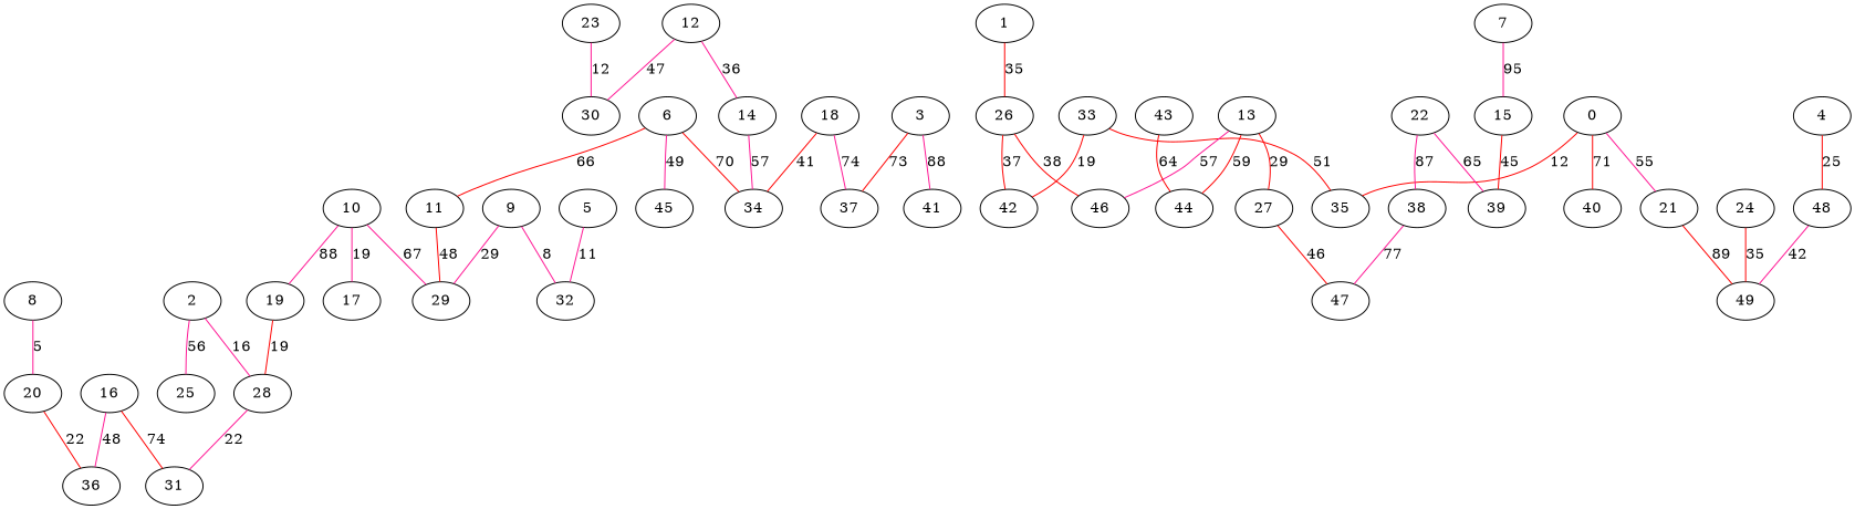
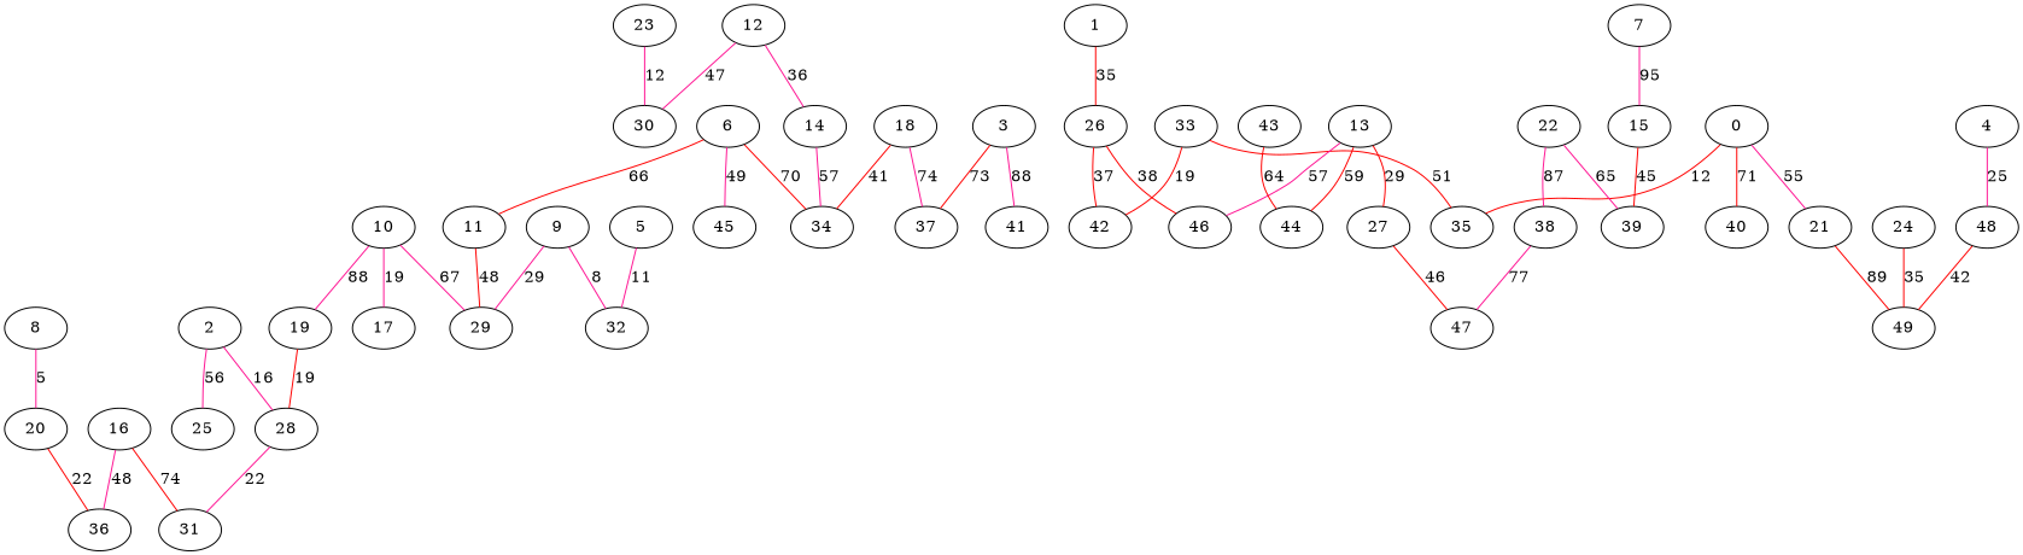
  graph {
    edge [color=deeppink]
    8
    20
    36
    9
    32
    29
    5
    0
    35
    21
    40
    49
    23
    30
    2
    28
    25
    31
    10
    17
    19
    33
    42
    4
    48
    13
    27
    46
    44
    47
    1
    26
    24
    12
    14
    34
    18
    37
    15
    39
    11
    16
    6
    45
    43
    3
    41
    22
    38
    7
    8 -- 20 [label=5]
    20 -- 36 [color=red label=22]
    9 -- 32 [label=8]
    9 -- 29 [label=29]
    5 -- 32 [label=11]
    0 -- 35 [color=red label=12]
    0 -- 21 [label=55]
    0 -- 40 [color=red label=71]
    21 -- 49 [color=red label=89]
    23 -- 30 [label=12]
    2 -- 28 [label=16]
    2 -- 25 [label=56]
    28 -- 31 [label=22]
    10 -- 29 [label=67]
    10 -- 17 [label=19]
    10 -- 19 [label=88]
    19 -- 28 [color=red label=19]
    33 -- 35 [color=red label=51]
    33 -- 42 [color=red label=19]
-   4 -- 48 [color=red label=25]
-   48 -- 49 [label=42]
+   4 -- 48 [label=25]
+   48 -- 49 [color=red label=42]
    13 -- 27 [color=red label=29]
    13 -- 46 [label=57]
    13 -- 44 [color=red label=59]
    27 -- 47 [color=red label=46]
    1 -- 26 [color=red label=35]
    26 -- 42 [color=red label=37]
    26 -- 46 [color=red label=38]
    24 -- 49 [color=red label=35]
    12 -- 30 [label=47]
    12 -- 14 [label=36]
    14 -- 34 [label=57]
    18 -- 34 [color=red label=41]
    18 -- 37 [label=74]
    15 -- 39 [color=red label=45]
    11 -- 29 [color=red label=48]
    16 -- 36 [label=48]
    16 -- 31 [color=red label=74]
    6 -- 34 [color=red label=70]
    6 -- 11 [color=red label=66]
    6 -- 45 [label=49]
    43 -- 44 [color=red label=64]
    3 -- 37 [color=red label=73]
    3 -- 41 [label=88]
    22 -- 39 [label=65]
    22 -- 38 [label=87]
    38 -- 47 [label=77]
    7 -- 15 [label=95]
  }
